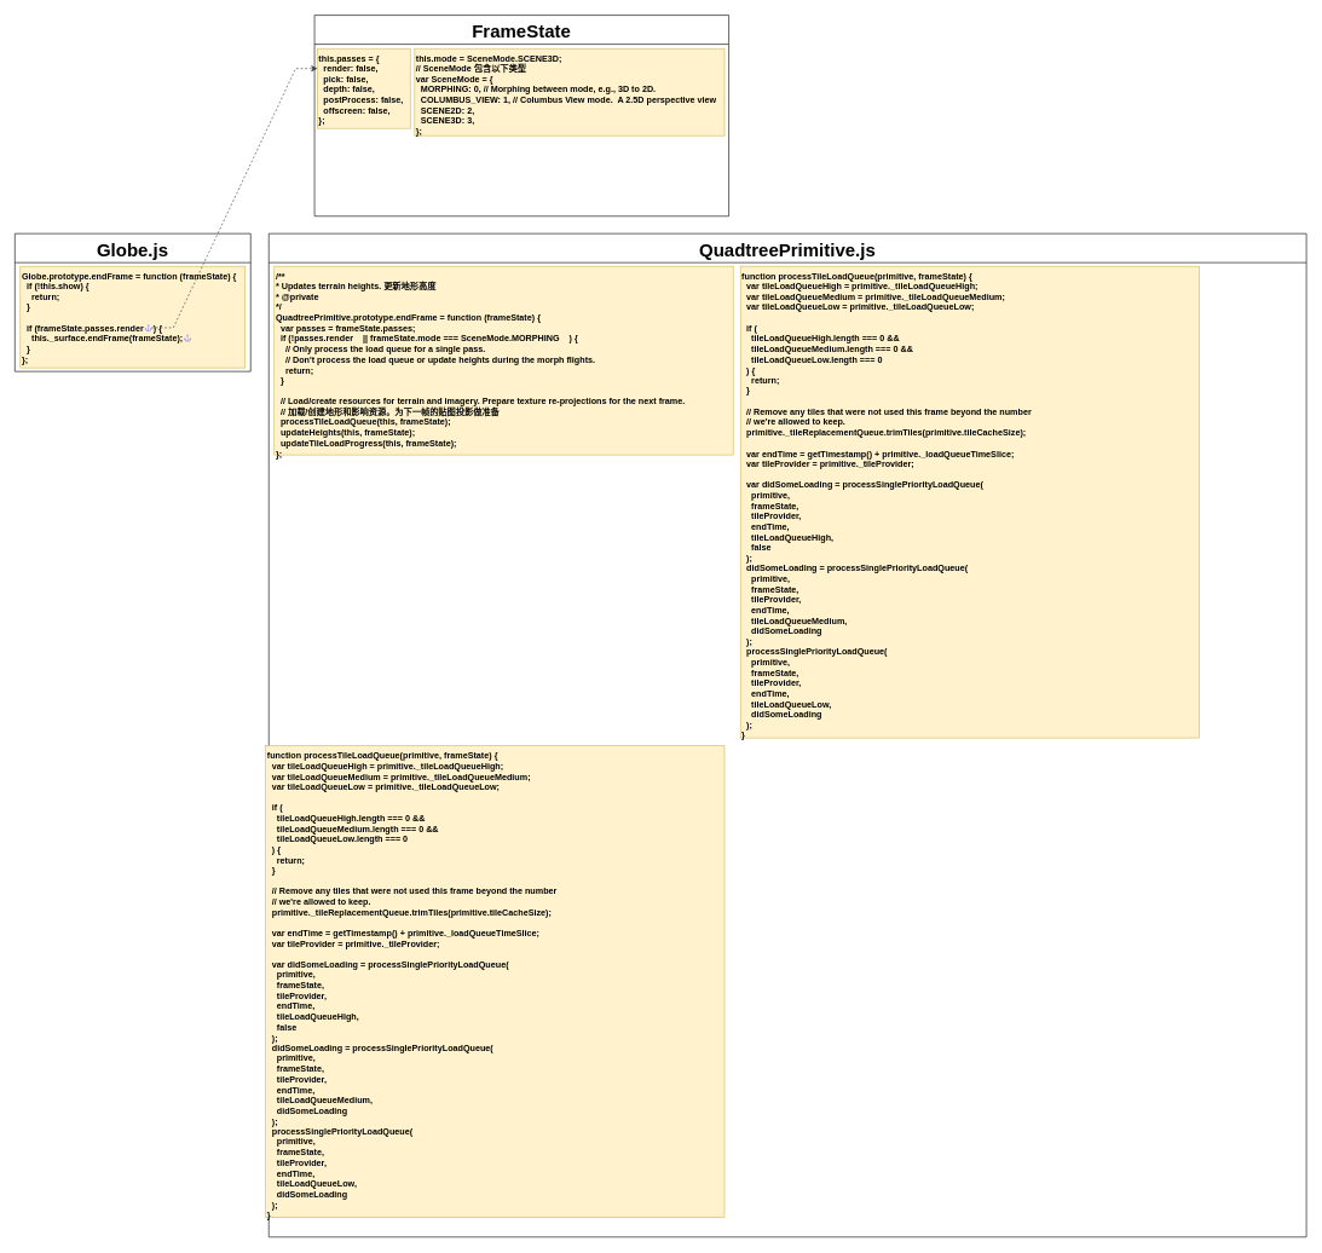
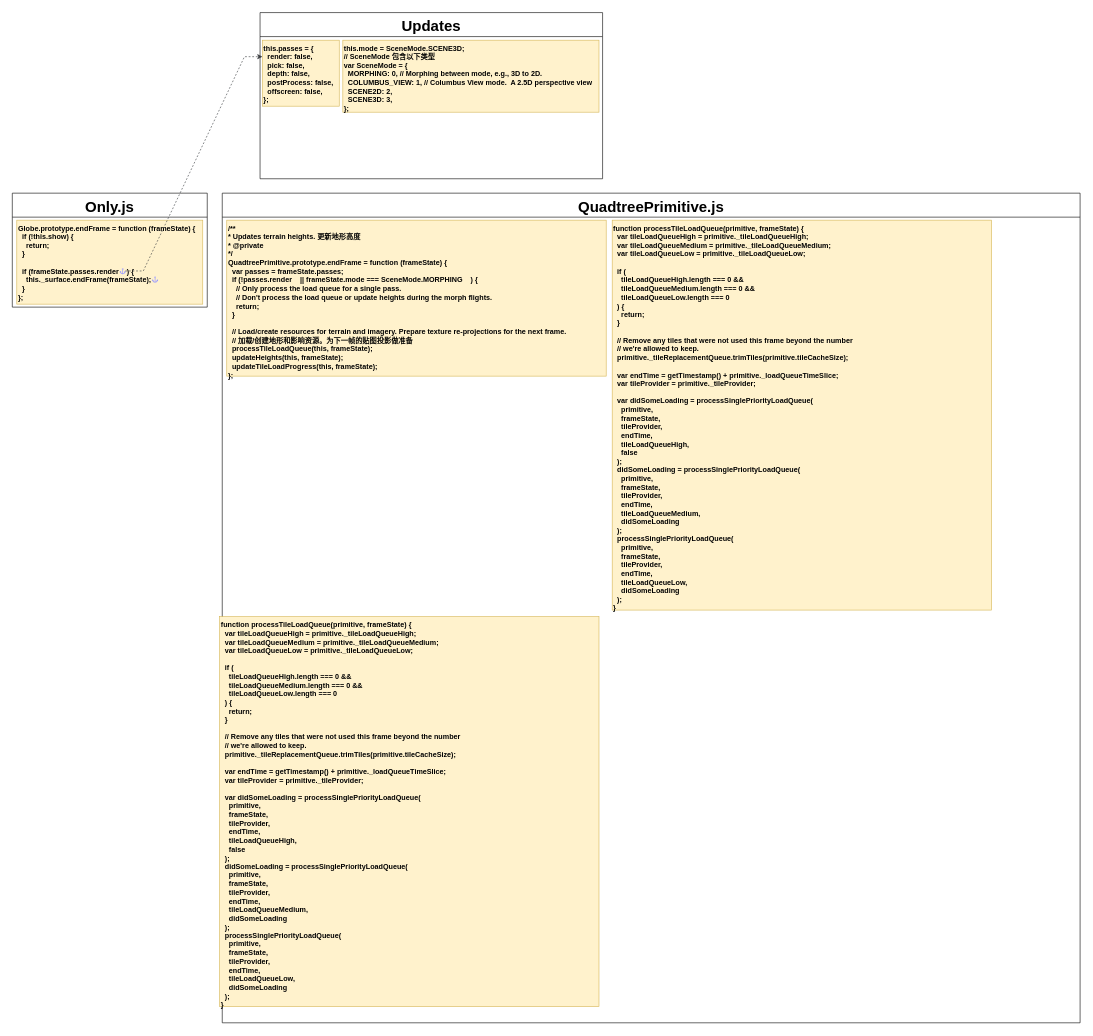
  <mxCell id="0" />
  <mxCell id="1" parent="0" />
- <mxCell id="2" value="Globe.js" style="swimlane;swimlaneLine=1;swimlaneFillColor=none;fontSize=25;startSize=40;" parent="1" vertex="1"><mxGeometry x="20" y="321" width="325" height="190" as="geometry" /></mxCell>
+ <mxCell id="2" value="Only.js" style="swimlane;swimlaneLine=1;swimlaneFillColor=none;fontSize=25;startSize=40;" parent="1" vertex="1"><mxGeometry x="20" y="321" width="325" height="190" as="geometry" /></mxCell>
  <mxCell id="3" value="m" style="group;fontFamily=Helvetica;" vertex="1" connectable="0" parent="2"><mxGeometry x="7.5" y="45" width="310" height="140" as="geometry" /></mxCell>
  <mxCell id="4" value="" style="group" vertex="1" connectable="0" parent="3"><mxGeometry width="310" height="140" as="geometry" /></mxCell>
  <mxCell id="5" value="&lt;span style=&quot;font-size: 12px ; font-weight: 700&quot;&gt;Globe.prototype.endFrame = function (frameState) {&lt;/span&gt;&lt;br style=&quot;font-size: 12px ; font-weight: 700&quot;&gt;&lt;div style=&quot;resize: none ; outline: 0px ; font-size: 12px ; font-weight: 700&quot;&gt;&lt;/div&gt;&lt;span style=&quot;font-size: 12px ; font-weight: 700&quot;&gt;&amp;nbsp;&amp;nbsp;if (!this.show) {&lt;/span&gt;&lt;br style=&quot;font-size: 12px ; font-weight: 700&quot;&gt;&lt;div style=&quot;resize: none ; outline: 0px ; font-size: 12px ; font-weight: 700&quot;&gt;&lt;/div&gt;&lt;span style=&quot;font-size: 12px ; font-weight: 700&quot;&gt;&amp;nbsp;&amp;nbsp;&amp;nbsp;&amp;nbsp;return;&lt;/span&gt;&lt;br style=&quot;font-size: 12px ; font-weight: 700&quot;&gt;&lt;div style=&quot;resize: none ; outline: 0px ; font-size: 12px ; font-weight: 700&quot;&gt;&lt;/div&gt;&lt;span style=&quot;font-size: 12px ; font-weight: 700&quot;&gt;&amp;nbsp;&amp;nbsp;}&lt;/span&gt;&lt;br style=&quot;font-size: 12px ; font-weight: 700&quot;&gt;&lt;div style=&quot;resize: none ; outline: 0px ; font-size: 12px ; font-weight: 700&quot;&gt;&lt;/div&gt;&lt;br style=&quot;font-size: 12px ; font-weight: 700&quot;&gt;&lt;div style=&quot;resize: none ; outline: 0px ; font-size: 12px ; font-weight: 700&quot;&gt;&lt;/div&gt;&lt;span style=&quot;font-size: 12px ; font-weight: 700&quot;&gt;&amp;nbsp;&amp;nbsp;if (frameState.passes.render&amp;nbsp; &amp;nbsp; ) {&lt;/span&gt;&lt;br style=&quot;font-size: 12px ; font-weight: 700&quot;&gt;&lt;div style=&quot;resize: none ; outline: 0px ; font-size: 12px ; font-weight: 700&quot;&gt;&lt;/div&gt;&lt;span style=&quot;font-size: 12px ; font-weight: 700&quot;&gt;&amp;nbsp;&amp;nbsp;&amp;nbsp;&amp;nbsp;this._surface.endFrame(frameState);&lt;/span&gt;&lt;br style=&quot;font-size: 12px ; font-weight: 700&quot;&gt;&lt;div style=&quot;resize: none ; outline: 0px ; font-size: 12px ; font-weight: 700&quot;&gt;&lt;/div&gt;&lt;span style=&quot;font-size: 12px ; font-weight: 700&quot;&gt;&amp;nbsp;&amp;nbsp;}&lt;/span&gt;&lt;br style=&quot;font-size: 12px ; font-weight: 700&quot;&gt;&lt;div style=&quot;resize: none ; outline: 0px ; font-size: 12px ; font-weight: 700&quot;&gt;&lt;/div&gt;&lt;span style=&quot;font-size: 12px ; font-weight: 700&quot;&gt;};&lt;/span&gt;" style="rounded=0;whiteSpace=wrap;html=1;align=left;verticalAlign=top;labelPosition=center;verticalLabelPosition=middle;fontSize=12;labelBackgroundColor=none;fillColor=#fff2cc;strokeColor=#d6b656;shadow=0;sketch=0;glass=0;" parent="4" vertex="1"><mxGeometry width="310" height="140" as="geometry" /></mxCell>
  <mxCell id="6" value="" style="shape=mxgraph.signs.transportation.anchor_1;html=1;strokeColor=none;verticalLabelPosition=bottom;verticalAlign=top;align=center;fillColor=#9999FF;" vertex="1" parent="4"><mxGeometry x="171.5" y="80" width="10" height="10" as="geometry" /></mxCell>
  <mxCell id="7" value="" style="shape=mxgraph.signs.transportation.anchor_1;html=1;strokeColor=none;verticalLabelPosition=bottom;verticalAlign=top;align=center;fillColor=#9999FF;" vertex="1" parent="4"><mxGeometry x="225.5" y="94" width="10" height="10" as="geometry" /></mxCell>
- <mxCell id="8" value="FrameState" style="swimlane;swimlaneLine=1;swimlaneFillColor=none;fontSize=25;startSize=40;fontStyle=1" vertex="1" parent="1"><mxGeometry x="433" y="20" width="571" height="277" as="geometry" /></mxCell>
+ <mxCell id="8" value="Updates" style="swimlane;swimlaneLine=1;swimlaneFillColor=none;fontSize=25;startSize=40;fontStyle=1" vertex="1" parent="1"><mxGeometry x="433" y="20" width="571" height="277" as="geometry" /></mxCell>
  <mxCell id="9" value="&lt;div&gt;&lt;b&gt;this.passes = {&lt;/b&gt;&lt;/div&gt;&lt;div&gt;&lt;b&gt;&amp;nbsp; render: false,&lt;/b&gt;&lt;/div&gt;&lt;div&gt;&lt;b&gt;&amp;nbsp; pick: false,&lt;/b&gt;&lt;/div&gt;&lt;div&gt;&lt;b&gt;&amp;nbsp; depth: false,&lt;/b&gt;&lt;/div&gt;&lt;div&gt;&lt;b&gt;&amp;nbsp; postProcess: false,&lt;/b&gt;&lt;/div&gt;&lt;div&gt;&lt;b&gt;&amp;nbsp; offscreen: false,&lt;/b&gt;&lt;/div&gt;&lt;div&gt;&lt;b&gt;};&lt;/b&gt;&lt;/div&gt;" style="rounded=0;whiteSpace=wrap;html=1;align=left;verticalAlign=top;labelPosition=center;verticalLabelPosition=middle;fontSize=12;labelBackgroundColor=none;fillColor=#fff2cc;strokeColor=#d6b656;shadow=0;sketch=0;glass=0;" vertex="1" parent="8"><mxGeometry x="4" y="46" width="128" height="110" as="geometry" /></mxCell>
  <mxCell id="10" value="&lt;div&gt;&lt;span&gt;this.mode = SceneMode.SCENE3D;&lt;/span&gt;&lt;/div&gt;&lt;div&gt;&lt;span&gt;// SceneMode 包含以下类型&lt;/span&gt;&lt;/div&gt;&lt;div&gt;&lt;span&gt;var SceneMode = {&lt;/span&gt;&lt;/div&gt;&lt;div&gt;&lt;span&gt;&amp;nbsp; MORPHING: 0, // Morphing between mode, e.g., 3D to 2D.&lt;/span&gt;&lt;/div&gt;&lt;div&gt;&lt;span&gt;&amp;nbsp; COLUMBUS_VIEW: 1, // Columbus View mode.&amp;nbsp; A 2.5D perspective view&lt;/span&gt;&lt;/div&gt;&lt;div&gt;&lt;span&gt;&amp;nbsp; SCENE2D: 2,&lt;/span&gt;&lt;/div&gt;&lt;div&gt;&lt;span&gt;&amp;nbsp; SCENE3D: 3,&lt;/span&gt;&lt;/div&gt;&lt;div&gt;&lt;span&gt;};&lt;/span&gt;&lt;/div&gt;" style="rounded=0;whiteSpace=wrap;html=1;align=left;verticalAlign=top;labelPosition=center;verticalLabelPosition=middle;fontSize=12;labelBackgroundColor=none;fillColor=#fff2cc;strokeColor=#d6b656;shadow=0;sketch=0;glass=0;fontFamily=Helvetica;fontStyle=1" vertex="1" parent="8"><mxGeometry x="138" y="46" width="427" height="120" as="geometry" /></mxCell>
  <mxCell id="11" style="edgeStyle=entityRelationEdgeStyle;rounded=0;orthogonalLoop=1;jettySize=auto;html=1;exitX=0.94;exitY=0.47;exitDx=0;exitDy=0;exitPerimeter=0;entryX=0;entryY=0.25;entryDx=0;entryDy=0;dashed=1;fillColor=#ffff88;strokeColor=#36393d;" edge="1" parent="1" source="6" target="9"><mxGeometry relative="1" as="geometry" /></mxCell>
  <mxCell id="12" value="QuadtreePrimitive.js" style="swimlane;swimlaneLine=1;swimlaneFillColor=none;fontSize=25;startSize=40;" vertex="1" parent="1"><mxGeometry x="370" y="321" width="1430" height="1383" as="geometry" /></mxCell>
  <mxCell id="13" value="m" style="group;fontFamily=Helvetica;" vertex="1" connectable="0" parent="12"><mxGeometry x="7.5" y="45" width="632.5" height="280" as="geometry" /></mxCell>
  <mxCell id="14" value="" style="group" vertex="1" connectable="0" parent="13"><mxGeometry width="632.5" height="260" as="geometry" /></mxCell>
  <mxCell id="15" value="&lt;div&gt;&lt;b&gt;/**&lt;/b&gt;&lt;/div&gt;&lt;div&gt;&lt;b&gt;* Updates terrain heights. 更新地形高度&lt;/b&gt;&lt;/div&gt;&lt;div&gt;&lt;b&gt;* @private&lt;/b&gt;&lt;/div&gt;&lt;div&gt;&lt;b&gt;*/&lt;/b&gt;&lt;/div&gt;&lt;div&gt;&lt;b&gt;QuadtreePrimitive.prototype.endFrame = function (frameState) {&lt;/b&gt;&lt;/div&gt;&lt;div&gt;&lt;b&gt;&amp;nbsp; var passes = frameState.passes;&lt;/b&gt;&lt;/div&gt;&lt;div&gt;&lt;b&gt;&amp;nbsp; if (!passes.render&amp;nbsp; &amp;nbsp; || frameState.mode === SceneMode.MORPHING&amp;nbsp; &amp;nbsp; ) {&lt;/b&gt;&lt;/div&gt;&lt;div&gt;&lt;b&gt;&amp;nbsp; &amp;nbsp; // Only process the load queue for a single pass.&lt;/b&gt;&lt;/div&gt;&lt;div&gt;&lt;b&gt;&amp;nbsp; &amp;nbsp; // Don't process the load queue or update heights during the morph flights.&lt;/b&gt;&lt;/div&gt;&lt;div&gt;&lt;b&gt;&amp;nbsp; &amp;nbsp; return;&lt;/b&gt;&lt;/div&gt;&lt;div&gt;&lt;b&gt;&amp;nbsp; }&lt;/b&gt;&lt;/div&gt;&lt;div&gt;&lt;b&gt;&lt;br&gt;&lt;/b&gt;&lt;/div&gt;&lt;div&gt;&lt;b&gt;&amp;nbsp; // Load/create resources for terrain and imagery. Prepare texture re-projections for the next frame.&lt;/b&gt;&lt;/div&gt;&lt;div&gt;&lt;b&gt;&amp;nbsp; // 加载/创建地形和影响资源。为下一帧的贴图投影做准备&lt;/b&gt;&lt;/div&gt;&lt;div&gt;&lt;b&gt;&amp;nbsp; processTileLoadQueue(this, frameState);&lt;/b&gt;&lt;/div&gt;&lt;div&gt;&lt;b&gt;&amp;nbsp; updateHeights(this, frameState);&lt;/b&gt;&lt;/div&gt;&lt;div&gt;&lt;b&gt;&amp;nbsp; updateTileLoadProgress(this, frameState);&lt;/b&gt;&lt;/div&gt;&lt;div&gt;&lt;b&gt;};&lt;/b&gt;&lt;/div&gt;" style="rounded=0;whiteSpace=wrap;html=1;align=left;verticalAlign=top;labelPosition=center;verticalLabelPosition=middle;fontSize=12;labelBackgroundColor=none;fillColor=#fff2cc;strokeColor=#d6b656;shadow=0;sketch=0;glass=0;" vertex="1" parent="14"><mxGeometry width="632.5" height="260" as="geometry" /></mxCell>
  <mxCell id="16" value="m" style="group;fontFamily=Helvetica;" vertex="1" connectable="0" parent="12"><mxGeometry x="650" y="45" width="642.5" height="1018" as="geometry" /></mxCell>
  <mxCell id="17" value="" style="group" vertex="1" connectable="0" parent="16"><mxGeometry width="642.5" height="1018" as="geometry" /></mxCell>
  <mxCell id="18" value="&lt;div&gt;&lt;b&gt;function processTileLoadQueue(primitive, frameState) {&lt;/b&gt;&lt;/div&gt;&lt;div&gt;&lt;b&gt;&amp;nbsp; var tileLoadQueueHigh = primitive._tileLoadQueueHigh;&lt;/b&gt;&lt;/div&gt;&lt;div&gt;&lt;b&gt;&amp;nbsp; var tileLoadQueueMedium = primitive._tileLoadQueueMedium;&lt;/b&gt;&lt;/div&gt;&lt;div&gt;&lt;b&gt;&amp;nbsp; var tileLoadQueueLow = primitive._tileLoadQueueLow;&lt;/b&gt;&lt;/div&gt;&lt;div&gt;&lt;b&gt;&lt;br&gt;&lt;/b&gt;&lt;/div&gt;&lt;div&gt;&lt;b&gt;&amp;nbsp; if (&lt;/b&gt;&lt;/div&gt;&lt;div&gt;&lt;b&gt;&amp;nbsp; &amp;nbsp; tileLoadQueueHigh.length === 0 &amp;amp;&amp;amp;&lt;/b&gt;&lt;/div&gt;&lt;div&gt;&lt;b&gt;&amp;nbsp; &amp;nbsp; tileLoadQueueMedium.length === 0 &amp;amp;&amp;amp;&lt;/b&gt;&lt;/div&gt;&lt;div&gt;&lt;b&gt;&amp;nbsp; &amp;nbsp; tileLoadQueueLow.length === 0&lt;/b&gt;&lt;/div&gt;&lt;div&gt;&lt;b&gt;&amp;nbsp; ) {&lt;/b&gt;&lt;/div&gt;&lt;div&gt;&lt;b&gt;&amp;nbsp; &amp;nbsp; return;&lt;/b&gt;&lt;/div&gt;&lt;div&gt;&lt;b&gt;&amp;nbsp; }&lt;/b&gt;&lt;/div&gt;&lt;div&gt;&lt;b&gt;&lt;br&gt;&lt;/b&gt;&lt;/div&gt;&lt;div&gt;&lt;b&gt;&amp;nbsp; // Remove any tiles that were not used this frame beyond the number&lt;/b&gt;&lt;/div&gt;&lt;div&gt;&lt;b&gt;&amp;nbsp; // we're allowed to keep.&lt;/b&gt;&lt;/div&gt;&lt;div&gt;&lt;b&gt;&amp;nbsp; primitive._tileReplacementQueue.trimTiles(primitive.tileCacheSize);&lt;/b&gt;&lt;/div&gt;&lt;div&gt;&lt;b&gt;&lt;br&gt;&lt;/b&gt;&lt;/div&gt;&lt;div&gt;&lt;b&gt;&amp;nbsp; var endTime = getTimestamp() + primitive._loadQueueTimeSlice;&lt;/b&gt;&lt;/div&gt;&lt;div&gt;&lt;b&gt;&amp;nbsp; var tileProvider = primitive._tileProvider;&lt;/b&gt;&lt;/div&gt;&lt;div&gt;&lt;b&gt;&lt;br&gt;&lt;/b&gt;&lt;/div&gt;&lt;div&gt;&lt;b&gt;&amp;nbsp; var didSomeLoading = processSinglePriorityLoadQueue(&lt;/b&gt;&lt;/div&gt;&lt;div&gt;&lt;b&gt;&amp;nbsp; &amp;nbsp; primitive,&lt;/b&gt;&lt;/div&gt;&lt;div&gt;&lt;b&gt;&amp;nbsp; &amp;nbsp; frameState,&lt;/b&gt;&lt;/div&gt;&lt;div&gt;&lt;b&gt;&amp;nbsp; &amp;nbsp; tileProvider,&lt;/b&gt;&lt;/div&gt;&lt;div&gt;&lt;b&gt;&amp;nbsp; &amp;nbsp; endTime,&lt;/b&gt;&lt;/div&gt;&lt;div&gt;&lt;b&gt;&amp;nbsp; &amp;nbsp; tileLoadQueueHigh,&lt;/b&gt;&lt;/div&gt;&lt;div&gt;&lt;b&gt;&amp;nbsp; &amp;nbsp; false&lt;/b&gt;&lt;/div&gt;&lt;div&gt;&lt;b&gt;&amp;nbsp; );&lt;/b&gt;&lt;/div&gt;&lt;div&gt;&lt;b&gt;&amp;nbsp; didSomeLoading = processSinglePriorityLoadQueue(&lt;/b&gt;&lt;/div&gt;&lt;div&gt;&lt;b&gt;&amp;nbsp; &amp;nbsp; primitive,&lt;/b&gt;&lt;/div&gt;&lt;div&gt;&lt;b&gt;&amp;nbsp; &amp;nbsp; frameState,&lt;/b&gt;&lt;/div&gt;&lt;div&gt;&lt;b&gt;&amp;nbsp; &amp;nbsp; tileProvider,&lt;/b&gt;&lt;/div&gt;&lt;div&gt;&lt;b&gt;&amp;nbsp; &amp;nbsp; endTime,&lt;/b&gt;&lt;/div&gt;&lt;div&gt;&lt;b&gt;&amp;nbsp; &amp;nbsp; tileLoadQueueMedium,&lt;/b&gt;&lt;/div&gt;&lt;div&gt;&lt;b&gt;&amp;nbsp; &amp;nbsp; didSomeLoading&lt;/b&gt;&lt;/div&gt;&lt;div&gt;&lt;b&gt;&amp;nbsp; );&lt;/b&gt;&lt;/div&gt;&lt;div&gt;&lt;b&gt;&amp;nbsp; processSinglePriorityLoadQueue(&lt;/b&gt;&lt;/div&gt;&lt;div&gt;&lt;b&gt;&amp;nbsp; &amp;nbsp; primitive,&lt;/b&gt;&lt;/div&gt;&lt;div&gt;&lt;b&gt;&amp;nbsp; &amp;nbsp; frameState,&lt;/b&gt;&lt;/div&gt;&lt;div&gt;&lt;b&gt;&amp;nbsp; &amp;nbsp; tileProvider,&lt;/b&gt;&lt;/div&gt;&lt;div&gt;&lt;b&gt;&amp;nbsp; &amp;nbsp; endTime,&lt;/b&gt;&lt;/div&gt;&lt;div&gt;&lt;b&gt;&amp;nbsp; &amp;nbsp; tileLoadQueueLow,&lt;/b&gt;&lt;/div&gt;&lt;div&gt;&lt;b&gt;&amp;nbsp; &amp;nbsp; didSomeLoading&lt;/b&gt;&lt;/div&gt;&lt;div&gt;&lt;b&gt;&amp;nbsp; );&lt;/b&gt;&lt;/div&gt;&lt;div&gt;&lt;b&gt;}&lt;/b&gt;&lt;/div&gt;" style="rounded=0;whiteSpace=wrap;html=1;align=left;verticalAlign=top;labelPosition=center;verticalLabelPosition=middle;fontSize=12;labelBackgroundColor=none;fillColor=#fff2cc;strokeColor=#d6b656;shadow=0;sketch=0;glass=0;" vertex="1" parent="17"><mxGeometry width="632.5" height="650" as="geometry" /></mxCell>
  <mxCell id="19" value="" style="group" vertex="1" connectable="0" parent="12"><mxGeometry x="-4.5" y="706" width="632.5" height="650" as="geometry" /></mxCell>
  <mxCell id="20" value="&lt;div&gt;&lt;b&gt;function processTileLoadQueue(primitive, frameState) {&lt;/b&gt;&lt;/div&gt;&lt;div&gt;&lt;b&gt;&amp;nbsp; var tileLoadQueueHigh = primitive._tileLoadQueueHigh;&lt;/b&gt;&lt;/div&gt;&lt;div&gt;&lt;b&gt;&amp;nbsp; var tileLoadQueueMedium = primitive._tileLoadQueueMedium;&lt;/b&gt;&lt;/div&gt;&lt;div&gt;&lt;b&gt;&amp;nbsp; var tileLoadQueueLow = primitive._tileLoadQueueLow;&lt;/b&gt;&lt;/div&gt;&lt;div&gt;&lt;b&gt;&lt;br&gt;&lt;/b&gt;&lt;/div&gt;&lt;div&gt;&lt;b&gt;&amp;nbsp; if (&lt;/b&gt;&lt;/div&gt;&lt;div&gt;&lt;b&gt;&amp;nbsp; &amp;nbsp; tileLoadQueueHigh.length === 0 &amp;amp;&amp;amp;&lt;/b&gt;&lt;/div&gt;&lt;div&gt;&lt;b&gt;&amp;nbsp; &amp;nbsp; tileLoadQueueMedium.length === 0 &amp;amp;&amp;amp;&lt;/b&gt;&lt;/div&gt;&lt;div&gt;&lt;b&gt;&amp;nbsp; &amp;nbsp; tileLoadQueueLow.length === 0&lt;/b&gt;&lt;/div&gt;&lt;div&gt;&lt;b&gt;&amp;nbsp; ) {&lt;/b&gt;&lt;/div&gt;&lt;div&gt;&lt;b&gt;&amp;nbsp; &amp;nbsp; return;&lt;/b&gt;&lt;/div&gt;&lt;div&gt;&lt;b&gt;&amp;nbsp; }&lt;/b&gt;&lt;/div&gt;&lt;div&gt;&lt;b&gt;&lt;br&gt;&lt;/b&gt;&lt;/div&gt;&lt;div&gt;&lt;b&gt;&amp;nbsp; // Remove any tiles that were not used this frame beyond the number&lt;/b&gt;&lt;/div&gt;&lt;div&gt;&lt;b&gt;&amp;nbsp; // we're allowed to keep.&lt;/b&gt;&lt;/div&gt;&lt;div&gt;&lt;b&gt;&amp;nbsp; primitive._tileReplacementQueue.trimTiles(primitive.tileCacheSize);&lt;/b&gt;&lt;/div&gt;&lt;div&gt;&lt;b&gt;&lt;br&gt;&lt;/b&gt;&lt;/div&gt;&lt;div&gt;&lt;b&gt;&amp;nbsp; var endTime = getTimestamp() + primitive._loadQueueTimeSlice;&lt;/b&gt;&lt;/div&gt;&lt;div&gt;&lt;b&gt;&amp;nbsp; var tileProvider = primitive._tileProvider;&lt;/b&gt;&lt;/div&gt;&lt;div&gt;&lt;b&gt;&lt;br&gt;&lt;/b&gt;&lt;/div&gt;&lt;div&gt;&lt;b&gt;&amp;nbsp; var didSomeLoading = processSinglePriorityLoadQueue(&lt;/b&gt;&lt;/div&gt;&lt;div&gt;&lt;b&gt;&amp;nbsp; &amp;nbsp; primitive,&lt;/b&gt;&lt;/div&gt;&lt;div&gt;&lt;b&gt;&amp;nbsp; &amp;nbsp; frameState,&lt;/b&gt;&lt;/div&gt;&lt;div&gt;&lt;b&gt;&amp;nbsp; &amp;nbsp; tileProvider,&lt;/b&gt;&lt;/div&gt;&lt;div&gt;&lt;b&gt;&amp;nbsp; &amp;nbsp; endTime,&lt;/b&gt;&lt;/div&gt;&lt;div&gt;&lt;b&gt;&amp;nbsp; &amp;nbsp; tileLoadQueueHigh,&lt;/b&gt;&lt;/div&gt;&lt;div&gt;&lt;b&gt;&amp;nbsp; &amp;nbsp; false&lt;/b&gt;&lt;/div&gt;&lt;div&gt;&lt;b&gt;&amp;nbsp; );&lt;/b&gt;&lt;/div&gt;&lt;div&gt;&lt;b&gt;&amp;nbsp; didSomeLoading = processSinglePriorityLoadQueue(&lt;/b&gt;&lt;/div&gt;&lt;div&gt;&lt;b&gt;&amp;nbsp; &amp;nbsp; primitive,&lt;/b&gt;&lt;/div&gt;&lt;div&gt;&lt;b&gt;&amp;nbsp; &amp;nbsp; frameState,&lt;/b&gt;&lt;/div&gt;&lt;div&gt;&lt;b&gt;&amp;nbsp; &amp;nbsp; tileProvider,&lt;/b&gt;&lt;/div&gt;&lt;div&gt;&lt;b&gt;&amp;nbsp; &amp;nbsp; endTime,&lt;/b&gt;&lt;/div&gt;&lt;div&gt;&lt;b&gt;&amp;nbsp; &amp;nbsp; tileLoadQueueMedium,&lt;/b&gt;&lt;/div&gt;&lt;div&gt;&lt;b&gt;&amp;nbsp; &amp;nbsp; didSomeLoading&lt;/b&gt;&lt;/div&gt;&lt;div&gt;&lt;b&gt;&amp;nbsp; );&lt;/b&gt;&lt;/div&gt;&lt;div&gt;&lt;b&gt;&amp;nbsp; processSinglePriorityLoadQueue(&lt;/b&gt;&lt;/div&gt;&lt;div&gt;&lt;b&gt;&amp;nbsp; &amp;nbsp; primitive,&lt;/b&gt;&lt;/div&gt;&lt;div&gt;&lt;b&gt;&amp;nbsp; &amp;nbsp; frameState,&lt;/b&gt;&lt;/div&gt;&lt;div&gt;&lt;b&gt;&amp;nbsp; &amp;nbsp; tileProvider,&lt;/b&gt;&lt;/div&gt;&lt;div&gt;&lt;b&gt;&amp;nbsp; &amp;nbsp; endTime,&lt;/b&gt;&lt;/div&gt;&lt;div&gt;&lt;b&gt;&amp;nbsp; &amp;nbsp; tileLoadQueueLow,&lt;/b&gt;&lt;/div&gt;&lt;div&gt;&lt;b&gt;&amp;nbsp; &amp;nbsp; didSomeLoading&lt;/b&gt;&lt;/div&gt;&lt;div&gt;&lt;b&gt;&amp;nbsp; );&lt;/b&gt;&lt;/div&gt;&lt;div&gt;&lt;b&gt;}&lt;/b&gt;&lt;/div&gt;" style="rounded=0;whiteSpace=wrap;html=1;align=left;verticalAlign=top;labelPosition=center;verticalLabelPosition=middle;fontSize=12;labelBackgroundColor=none;fillColor=#fff2cc;strokeColor=#d6b656;shadow=0;sketch=0;glass=0;" vertex="1" parent="19"><mxGeometry width="632.5" height="650" as="geometry" /></mxCell>
